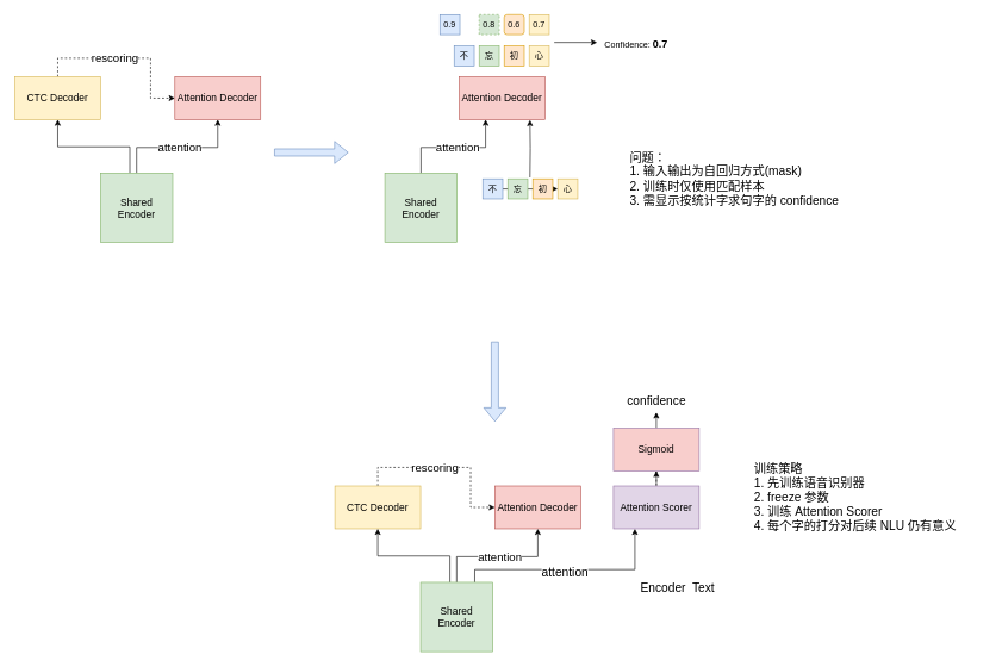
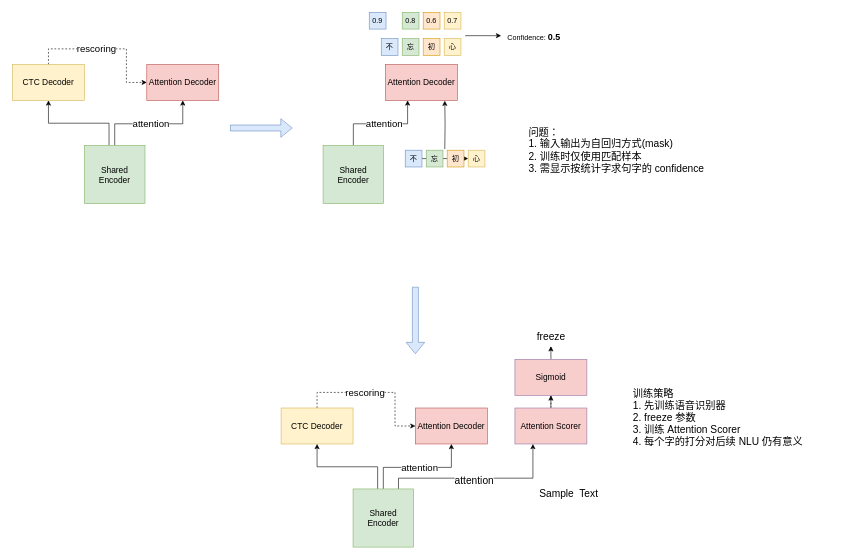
  <mxCell id="0" />
  <mxCell id="1" parent="0" />
  <mxCell id="2" style="edgeStyle=orthogonalEdgeStyle;rounded=0;orthogonalLoop=1;jettySize=auto;html=1;entryX=0;entryY=0.5;entryDx=0;entryDy=0;fontSize=16;dashed=1;" parent="1" source="4" target="5" edge="1"><mxGeometry relative="1" as="geometry"><Array as="points"><mxPoint x="80" y="81" /><mxPoint x="210" y="81" /><mxPoint x="210" y="137" /></Array></mxGeometry></mxCell>
  <mxCell id="3" value="rescoring" style="edgeLabel;html=1;align=center;verticalAlign=middle;resizable=0;points=[];fontSize=16;" parent="2" vertex="1" connectable="0"><mxGeometry y="1" relative="1" as="geometry"><mxPoint x="-18" as="offset" /></mxGeometry></mxCell>
  <mxCell id="4" value="&lt;font style=&quot;font-size: 14px&quot;&gt;CTC Decoder&lt;/font&gt;" style="rounded=0;whiteSpace=wrap;html=1;fillColor=#fff2cc;strokeColor=#d6b656;" parent="1" vertex="1"><mxGeometry x="20" y="107" width="120" height="60" as="geometry" /></mxCell>
  <mxCell id="5" value="&lt;font style=&quot;font-size: 14px&quot;&gt;Attention Decoder&lt;/font&gt;" style="rounded=0;whiteSpace=wrap;html=1;fillColor=#f8cecc;strokeColor=#b85450;" parent="1" vertex="1"><mxGeometry x="244" y="107" width="120" height="60" as="geometry" /></mxCell>
  <mxCell id="6" style="edgeStyle=orthogonalEdgeStyle;rounded=0;orthogonalLoop=1;jettySize=auto;html=1;fontSize=16;" parent="1" source="9" target="4" edge="1"><mxGeometry relative="1" as="geometry"><Array as="points"><mxPoint x="181" y="205" /><mxPoint x="80" y="205" /></Array></mxGeometry></mxCell>
  <mxCell id="7" style="edgeStyle=orthogonalEdgeStyle;rounded=0;orthogonalLoop=1;jettySize=auto;html=1;fontSize=16;" parent="1" source="9" target="5" edge="1"><mxGeometry relative="1" as="geometry"><Array as="points"><mxPoint x="191" y="206" /><mxPoint x="304" y="206" /></Array></mxGeometry></mxCell>
  <mxCell id="8" value="attention" style="edgeLabel;html=1;align=center;verticalAlign=middle;resizable=0;points=[];fontSize=16;" parent="7" vertex="1" connectable="0"><mxGeometry x="-0.21" y="1" relative="1" as="geometry"><mxPoint x="21.5" as="offset" /></mxGeometry></mxCell>
  <mxCell id="9" value="&lt;font style=&quot;font-size: 14px&quot;&gt;Shared Encoder&lt;/font&gt;" style="rounded=0;whiteSpace=wrap;html=1;fillColor=#d5e8d4;strokeColor=#82b366;" parent="1" vertex="1"><mxGeometry x="140" y="242" width="101" height="97" as="geometry" /></mxCell>
  <mxCell id="10" value="" style="shape=flexArrow;endArrow=classic;html=1;rounded=0;fillColor=#dae8fc;strokeColor=#6c8ebf;" edge="1" parent="1"><mxGeometry width="50" height="50" relative="1" as="geometry"><mxPoint x="692" y="478" as="sourcePoint" /><mxPoint x="692" y="590" as="targetPoint" /></mxGeometry></mxCell>
  <mxCell id="11" value="&lt;font style=&quot;font-size: 14px&quot;&gt;Attention Decoder&lt;/font&gt;" style="rounded=0;whiteSpace=wrap;html=1;fillColor=#f8cecc;strokeColor=#b85450;" vertex="1" parent="1"><mxGeometry x="642" y="107" width="120" height="60" as="geometry" /></mxCell>
  <mxCell id="12" style="edgeStyle=orthogonalEdgeStyle;rounded=0;orthogonalLoop=1;jettySize=auto;html=1;fontSize=16;" edge="1" parent="1" source="14" target="11"><mxGeometry relative="1" as="geometry"><Array as="points"><mxPoint x="589" y="206" /><mxPoint x="679" y="206" /></Array></mxGeometry></mxCell>
  <mxCell id="13" value="attention" style="edgeLabel;html=1;align=center;verticalAlign=middle;resizable=0;points=[];fontSize=16;" vertex="1" connectable="0" parent="12"><mxGeometry x="-0.21" y="1" relative="1" as="geometry"><mxPoint x="21.5" as="offset" /></mxGeometry></mxCell>
  <mxCell id="14" value="&lt;font style=&quot;font-size: 14px&quot;&gt;Shared Encoder&lt;/font&gt;" style="rounded=0;whiteSpace=wrap;html=1;fillColor=#d5e8d4;strokeColor=#82b366;" vertex="1" parent="1"><mxGeometry x="538" y="242" width="101" height="97" as="geometry" /></mxCell>
  <mxCell id="15" style="edgeStyle=orthogonalEdgeStyle;rounded=0;orthogonalLoop=1;jettySize=auto;html=1;entryX=0.825;entryY=1.008;entryDx=0;entryDy=0;entryPerimeter=0;" edge="1" parent="1" target="11"><mxGeometry relative="1" as="geometry"><mxPoint x="741" y="248" as="sourcePoint" /></mxGeometry></mxCell>
  <mxCell id="16" value="不" style="whiteSpace=wrap;html=1;aspect=fixed;fillColor=#dae8fc;strokeColor=#6c8ebf;" vertex="1" parent="1"><mxGeometry x="635" y="64" width="28" height="28" as="geometry" /></mxCell>
  <mxCell id="17" value="忘" style="whiteSpace=wrap;html=1;aspect=fixed;fillColor=#d5e8d4;strokeColor=#82b366;" vertex="1" parent="1"><mxGeometry x="670" y="64" width="28" height="28" as="geometry" /></mxCell>
  <mxCell id="18" value="初" style="whiteSpace=wrap;html=1;aspect=fixed;fillColor=#ffe6cc;strokeColor=#d79b00;" vertex="1" parent="1"><mxGeometry x="705" y="64" width="28" height="28" as="geometry" /></mxCell>
  <mxCell id="19" value="心" style="whiteSpace=wrap;html=1;aspect=fixed;fillColor=#fff2cc;strokeColor=#d6b656;" vertex="1" parent="1"><mxGeometry x="740" y="64" width="28" height="28" as="geometry" /></mxCell>
  <mxCell id="20" value="0.9" style="whiteSpace=wrap;html=1;aspect=fixed;fillColor=#dae8fc;strokeColor=#6c8ebf;" vertex="1" parent="1"><mxGeometry x="615" y="20" width="28" height="28" as="geometry" /></mxCell>
- <mxCell id="21" value="0.8" style="whiteSpace=wrap;html=1;aspect=fixed;fillColor=#d5e8d4;strokeColor=#82b366;dashed=1;" vertex="1" parent="1"><mxGeometry x="670" y="20" width="28" height="28" as="geometry" /></mxCell>
- <mxCell id="22" value="0.6" style="whiteSpace=wrap;html=1;aspect=fixed;fillColor=#ffe6cc;strokeColor=#d79b00;rounded=1;" vertex="1" parent="1"><mxGeometry x="705" y="20" width="28" height="28" as="geometry" /></mxCell>
+ <mxCell id="21" value="0.8" style="whiteSpace=wrap;html=1;aspect=fixed;fillColor=#d5e8d4;strokeColor=#82b366;" vertex="1" parent="1"><mxGeometry x="670" y="20" width="28" height="28" as="geometry" /></mxCell>
+ <mxCell id="22" value="0.6" style="whiteSpace=wrap;html=1;aspect=fixed;fillColor=#ffe6cc;strokeColor=#d79b00;" vertex="1" parent="1"><mxGeometry x="705" y="20" width="28" height="28" as="geometry" /></mxCell>
  <mxCell id="23" value="0.7" style="whiteSpace=wrap;html=1;aspect=fixed;fillColor=#fff2cc;strokeColor=#d6b656;" vertex="1" parent="1"><mxGeometry x="740" y="20" width="28" height="28" as="geometry" /></mxCell>
  <mxCell id="24" value="" style="edgeStyle=orthogonalEdgeStyle;rounded=0;orthogonalLoop=1;jettySize=auto;html=1;fontSize=17;" edge="1" parent="1" source="25" target="28"><mxGeometry relative="1" as="geometry" /></mxCell>
  <mxCell id="25" value="不" style="whiteSpace=wrap;html=1;aspect=fixed;fillColor=#dae8fc;strokeColor=#6c8ebf;" vertex="1" parent="1"><mxGeometry x="675" y="250" width="28" height="28" as="geometry" /></mxCell>
  <mxCell id="26" value="忘" style="whiteSpace=wrap;html=1;aspect=fixed;fillColor=#d5e8d4;strokeColor=#82b366;" vertex="1" parent="1"><mxGeometry x="710" y="250" width="28" height="28" as="geometry" /></mxCell>
  <mxCell id="27" value="初" style="whiteSpace=wrap;html=1;aspect=fixed;fillColor=#ffe6cc;strokeColor=#d79b00;" vertex="1" parent="1"><mxGeometry x="745" y="250" width="28" height="28" as="geometry" /></mxCell>
  <mxCell id="28" value="心" style="whiteSpace=wrap;html=1;aspect=fixed;fillColor=#fff2cc;strokeColor=#d6b656;" vertex="1" parent="1"><mxGeometry x="780" y="250" width="28" height="28" as="geometry" /></mxCell>
  <mxCell id="29" value="问题：&lt;br style=&quot;font-size: 17px;&quot;&gt;1. 输入输出为自回归方式(mask)&lt;br style=&quot;font-size: 17px;&quot;&gt;2. 训练时仅使用匹配样本&lt;br style=&quot;font-size: 17px;&quot;&gt;3. 需显示按统计字求句字的 confidence" style="text;html=1;strokeColor=none;fillColor=none;align=left;verticalAlign=middle;whiteSpace=wrap;rounded=0;fontSize=17;" vertex="1" parent="1"><mxGeometry x="879" y="236" width="434" height="30" as="geometry" /></mxCell>
  <mxCell id="30" value="" style="endArrow=classic;html=1;rounded=0;" edge="1" parent="1"><mxGeometry width="50" height="50" relative="1" as="geometry"><mxPoint x="775" y="59" as="sourcePoint" /><mxPoint x="835" y="59" as="targetPoint" /></mxGeometry></mxCell>
- <mxCell id="31" value="Confidence: &lt;b&gt;&lt;font style=&quot;font-size: 15px;&quot;&gt;0.7&lt;/font&gt;&lt;/b&gt;" style="text;html=1;strokeColor=none;fillColor=none;align=center;verticalAlign=middle;whiteSpace=wrap;rounded=0;" vertex="1" parent="1"><mxGeometry x="841" y="46" width="98" height="30" as="geometry" /></mxCell>
+ <mxCell id="31" value="Confidence: &lt;b&gt;&lt;font style=&quot;font-size: 15px;&quot;&gt;0.5&lt;/font&gt;&lt;/b&gt;" style="text;html=1;strokeColor=none;fillColor=none;align=center;verticalAlign=middle;whiteSpace=wrap;rounded=0;" vertex="1" parent="1"><mxGeometry x="841" y="46" width="98" height="30" as="geometry" /></mxCell>
  <mxCell id="32" style="edgeStyle=orthogonalEdgeStyle;rounded=0;orthogonalLoop=1;jettySize=auto;html=1;entryX=0;entryY=0.5;entryDx=0;entryDy=0;fontSize=16;dashed=1;" edge="1" parent="1" source="34" target="35"><mxGeometry relative="1" as="geometry"><Array as="points"><mxPoint x="528" y="654" /><mxPoint x="658" y="654" /><mxPoint x="658" y="710" /></Array></mxGeometry></mxCell>
  <mxCell id="33" value="rescoring" style="edgeLabel;html=1;align=center;verticalAlign=middle;resizable=0;points=[];fontSize=16;" vertex="1" connectable="0" parent="32"><mxGeometry y="1" relative="1" as="geometry"><mxPoint x="-18" as="offset" /></mxGeometry></mxCell>
  <mxCell id="34" value="&lt;font style=&quot;font-size: 14px&quot;&gt;CTC Decoder&lt;/font&gt;" style="rounded=0;whiteSpace=wrap;html=1;fillColor=#fff2cc;strokeColor=#d6b656;" vertex="1" parent="1"><mxGeometry x="468" y="680" width="120" height="60" as="geometry" /></mxCell>
  <mxCell id="35" value="&lt;font style=&quot;font-size: 14px&quot;&gt;Attention Decoder&lt;/font&gt;" style="rounded=0;whiteSpace=wrap;html=1;fillColor=#f8cecc;strokeColor=#b85450;" vertex="1" parent="1"><mxGeometry x="692" y="680" width="120" height="60" as="geometry" /></mxCell>
  <mxCell id="36" style="edgeStyle=orthogonalEdgeStyle;rounded=0;orthogonalLoop=1;jettySize=auto;html=1;fontSize=16;" edge="1" parent="1" source="41" target="34"><mxGeometry relative="1" as="geometry"><Array as="points"><mxPoint x="629" y="778" /><mxPoint x="528" y="778" /></Array></mxGeometry></mxCell>
  <mxCell id="37" style="edgeStyle=orthogonalEdgeStyle;rounded=0;orthogonalLoop=1;jettySize=auto;html=1;fontSize=16;" edge="1" parent="1" source="41" target="35"><mxGeometry relative="1" as="geometry"><Array as="points"><mxPoint x="639" y="779" /><mxPoint x="752" y="779" /></Array></mxGeometry></mxCell>
  <mxCell id="38" value="attention" style="edgeLabel;html=1;align=center;verticalAlign=middle;resizable=0;points=[];fontSize=16;" vertex="1" connectable="0" parent="37"><mxGeometry x="-0.21" y="1" relative="1" as="geometry"><mxPoint x="21.5" as="offset" /></mxGeometry></mxCell>
  <mxCell id="39" style="edgeStyle=orthogonalEdgeStyle;rounded=0;orthogonalLoop=1;jettySize=auto;html=1;exitX=0.75;exitY=0;exitDx=0;exitDy=0;entryX=0.25;entryY=1;entryDx=0;entryDy=0;fontSize=17;" edge="1" parent="1" source="41" target="43"><mxGeometry relative="1" as="geometry"><Array as="points"><mxPoint x="664" y="797" /><mxPoint x="888" y="797" /></Array></mxGeometry></mxCell>
  <mxCell id="40" value="attention" style="edgeLabel;html=1;align=center;verticalAlign=middle;resizable=0;points=[];fontSize=17;" vertex="1" connectable="0" parent="39"><mxGeometry x="-0.036" y="-5" relative="1" as="geometry"><mxPoint as="offset" /></mxGeometry></mxCell>
  <mxCell id="41" value="&lt;font style=&quot;font-size: 14px&quot;&gt;Shared Encoder&lt;/font&gt;" style="rounded=0;whiteSpace=wrap;html=1;fillColor=#d5e8d4;strokeColor=#82b366;" vertex="1" parent="1"><mxGeometry x="588" y="815" width="101" height="97" as="geometry" /></mxCell>
  <mxCell id="42" value="" style="edgeStyle=orthogonalEdgeStyle;rounded=0;orthogonalLoop=1;jettySize=auto;html=1;fontSize=17;dashed=1;" edge="1" parent="1" source="43" target="45"><mxGeometry relative="1" as="geometry" /></mxCell>
- <mxCell id="43" value="&lt;span style=&quot;font-size: 14px;&quot;&gt;Attention Scorer&lt;/span&gt;" style="rounded=0;whiteSpace=wrap;html=1;fillColor=#e1d5e7;strokeColor=#9673a6;" vertex="1" parent="1"><mxGeometry x="858" y="680" width="120" height="60" as="geometry" /></mxCell>
+ <mxCell id="43" value="&lt;span style=&quot;font-size: 14px;&quot;&gt;Attention Scorer&lt;/span&gt;" style="rounded=0;whiteSpace=wrap;html=1;fillColor=#f8cecc;strokeColor=#9673a6;" vertex="1" parent="1"><mxGeometry x="858" y="680" width="120" height="60" as="geometry" /></mxCell>
  <mxCell id="44" value="" style="edgeStyle=orthogonalEdgeStyle;rounded=0;orthogonalLoop=1;jettySize=auto;html=1;fontSize=17;" edge="1" parent="1" source="45"><mxGeometry relative="1" as="geometry"><mxPoint x="918" y="577" as="targetPoint" /></mxGeometry></mxCell>
  <mxCell id="45" value="&lt;span style=&quot;font-size: 14px;&quot;&gt;Sigmoid&lt;/span&gt;" style="rounded=0;whiteSpace=wrap;html=1;fillColor=#f8cecc;strokeColor=#9673a6;" vertex="1" parent="1"><mxGeometry x="858" y="599" width="120" height="60" as="geometry" /></mxCell>
- <mxCell id="46" value="Encoder&amp;nbsp; Text" style="text;html=1;strokeColor=none;fillColor=none;align=center;verticalAlign=middle;whiteSpace=wrap;rounded=0;fontSize=17;" vertex="1" parent="1"><mxGeometry x="881" y="809" width="134" height="30" as="geometry" /></mxCell>
- <mxCell id="47" value="confidence" style="text;html=1;strokeColor=none;fillColor=none;align=center;verticalAlign=middle;whiteSpace=wrap;rounded=0;fontSize=17;" vertex="1" parent="1"><mxGeometry x="874.5" y="547" width="87" height="30" as="geometry" /></mxCell>
+ <mxCell id="46" value="Sample&amp;nbsp; Text" style="text;html=1;strokeColor=none;fillColor=none;align=center;verticalAlign=middle;whiteSpace=wrap;rounded=0;fontSize=17;" vertex="1" parent="1"><mxGeometry x="881" y="809" width="134" height="30" as="geometry" /></mxCell>
+ <mxCell id="47" value="freeze" style="text;html=1;strokeColor=none;fillColor=none;align=center;verticalAlign=middle;whiteSpace=wrap;rounded=0;fontSize=17;" vertex="1" parent="1"><mxGeometry x="874.5" y="547" width="87" height="30" as="geometry" /></mxCell>
  <mxCell id="48" value="训练策略&lt;br&gt;1. 先训练语音识别器&lt;br&gt;2. freeze 参数&lt;br&gt;3. 训练 Attention Scorer&lt;br&gt;4. 每个字的打分对后续 NLU 仍有意义" style="text;html=1;strokeColor=none;fillColor=none;align=left;verticalAlign=middle;whiteSpace=wrap;rounded=0;fontSize=17;" vertex="1" parent="1"><mxGeometry x="1053" y="682" width="327" height="30" as="geometry" /></mxCell>
  <mxCell id="49" value="" style="shape=flexArrow;endArrow=classic;html=1;rounded=0;fillColor=#dae8fc;strokeColor=#6c8ebf;" edge="1" parent="1"><mxGeometry width="50" height="50" relative="1" as="geometry"><mxPoint x="383" y="213" as="sourcePoint" /><mxPoint x="487" y="213" as="targetPoint" /></mxGeometry></mxCell>
